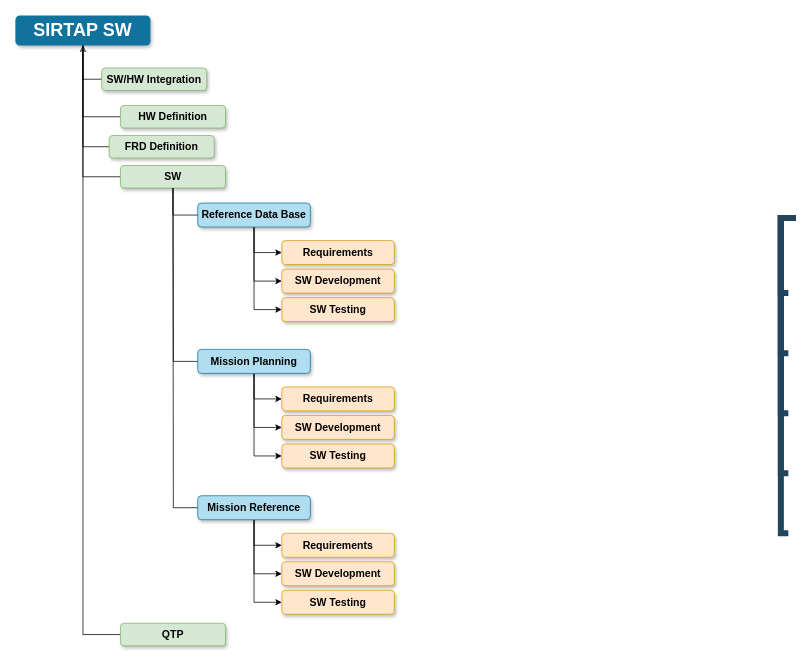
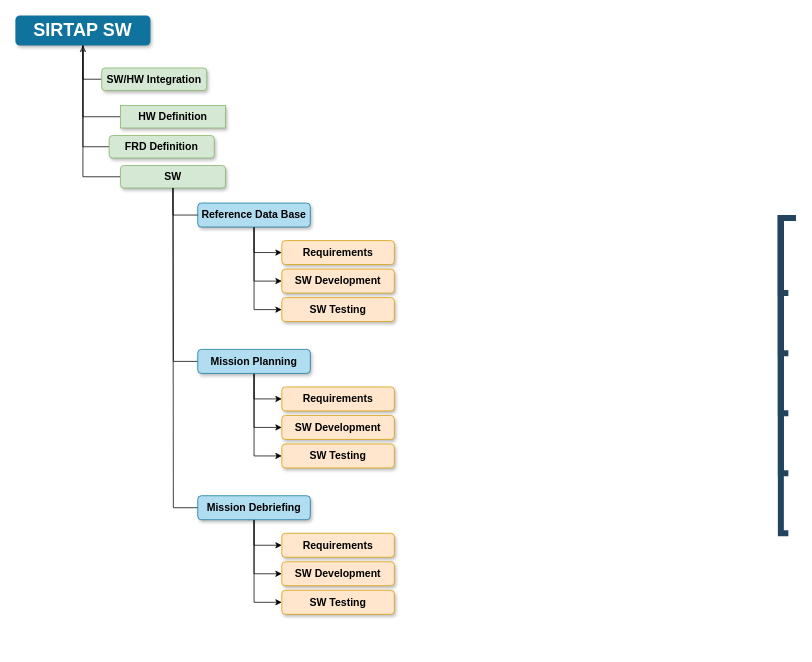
  <mxCell id="0" />
  <mxCell id="1" parent="0" />
- <mxCell id="2" style="edgeStyle=orthogonalEdgeStyle;rounded=0;orthogonalLoop=1;jettySize=auto;html=1;exitX=0.5;exitY=1;exitDx=0;exitDy=0;entryX=0;entryY=0.5;entryDx=0;entryDy=0;endArrow=none;endFill=0;" edge="1" parent="1" source="3" target="44"><mxGeometry relative="1" as="geometry" /></mxCell>
  <mxCell id="3" value="SIRTAP SW" style="whiteSpace=wrap;rounded=1;shadow=1;fillColor=#10739E;strokeColor=none;fontColor=#FFFFFF;fontStyle=1;fontSize=24" parent="1" vertex="1"><mxGeometry x="20" y="20" width="180" height="40" as="geometry" /></mxCell>
  <mxCell id="4" style="edgeStyle=orthogonalEdgeStyle;rounded=0;orthogonalLoop=1;jettySize=auto;html=1;exitX=0;exitY=0.5;exitDx=0;exitDy=0;endArrow=none;endFill=0;" edge="1" parent="1" source="5" target="3"><mxGeometry relative="1" as="geometry" /></mxCell>
  <mxCell id="5" value="SW/HW Integration" style="whiteSpace=wrap;rounded=1;fillColor=#d5e8d4;strokeColor=#82b366;shadow=1;fontStyle=1;fontSize=14" parent="1" vertex="1"><mxGeometry x="135" y="90" width="140" height="30" as="geometry" /></mxCell>
  <mxCell id="6" value="" style="edgeStyle=elbowEdgeStyle;elbow=horizontal;rounded=0;fontColor=#000000;endArrow=none;endFill=0;strokeWidth=8;strokeColor=#23445D;" parent="1" edge="1"><mxGeometry width="100" height="100" relative="1" as="geometry"><mxPoint x="1060" y="290" as="sourcePoint" /><mxPoint x="1050" y="390" as="targetPoint" /><Array as="points"><mxPoint x="1040" y="340" /></Array></mxGeometry></mxCell>
  <mxCell id="7" value="" style="edgeStyle=elbowEdgeStyle;elbow=horizontal;rounded=0;fontColor=#000000;endArrow=none;endFill=0;strokeWidth=8;strokeColor=#23445D;" parent="1" edge="1"><mxGeometry width="100" height="100" relative="1" as="geometry"><mxPoint x="1060" y="290" as="sourcePoint" /><mxPoint x="1050" y="470" as="targetPoint" /><Array as="points"><mxPoint x="1040" y="380" /></Array></mxGeometry></mxCell>
  <mxCell id="8" value="" style="edgeStyle=elbowEdgeStyle;elbow=horizontal;rounded=0;fontColor=#000000;endArrow=none;endFill=0;strokeWidth=8;strokeColor=#23445D;" parent="1" edge="1"><mxGeometry width="100" height="100" relative="1" as="geometry"><mxPoint x="1060" y="290" as="sourcePoint" /><mxPoint x="1050" y="710" as="targetPoint" /><Array as="points"><mxPoint x="1040" y="510" /></Array></mxGeometry></mxCell>
  <mxCell id="9" value="" style="edgeStyle=elbowEdgeStyle;elbow=horizontal;rounded=0;fontColor=#000000;endArrow=none;endFill=0;strokeWidth=8;strokeColor=#23445D;" parent="1" edge="1"><mxGeometry width="100" height="100" relative="1" as="geometry"><mxPoint x="1060" y="290" as="sourcePoint" /><mxPoint x="1050" y="630" as="targetPoint" /><Array as="points"><mxPoint x="1040" y="460" /></Array></mxGeometry></mxCell>
  <mxCell id="10" value="" style="edgeStyle=elbowEdgeStyle;elbow=horizontal;rounded=0;fontColor=#000000;endArrow=none;endFill=0;strokeWidth=8;strokeColor=#23445D;" parent="1" edge="1"><mxGeometry width="100" height="100" relative="1" as="geometry"><mxPoint x="1060" y="290" as="sourcePoint" /><mxPoint x="1050" y="550" as="targetPoint" /><Array as="points"><mxPoint x="1040" y="430" /></Array></mxGeometry></mxCell>
  <mxCell id="11" style="edgeStyle=orthogonalEdgeStyle;rounded=0;orthogonalLoop=1;jettySize=auto;html=1;exitX=0;exitY=0.5;exitDx=0;exitDy=0;endArrow=classic;endFill=0;entryX=0.5;entryY=1;entryDx=0;entryDy=0;" edge="1" parent="1" source="12" target="3"><mxGeometry relative="1" as="geometry"><mxPoint x="110" y="160" as="targetPoint" /></mxGeometry></mxCell>
- <mxCell id="12" value="HW Definition" style="whiteSpace=wrap;rounded=1;fillColor=#d5e8d4;strokeColor=#82b366;shadow=1;fontStyle=1;fontSize=14" vertex="1" parent="1"><mxGeometry x="160" y="140" width="140" height="30" as="geometry" /></mxCell>
+ <mxCell id="12" value="HW Definition" style="whiteSpace=wrap;fillColor=#d5e8d4;strokeColor=#82b366;shadow=1;fontStyle=1;fontSize=14;rounded=0;" vertex="1" parent="1"><mxGeometry x="160" y="140" width="140" height="30" as="geometry" /></mxCell>
  <mxCell id="13" style="edgeStyle=orthogonalEdgeStyle;rounded=0;orthogonalLoop=1;jettySize=auto;html=1;exitX=0;exitY=0.5;exitDx=0;exitDy=0;endArrow=none;endFill=0;entryX=0.5;entryY=1;entryDx=0;entryDy=0;" edge="1" parent="1" source="14" target="3"><mxGeometry relative="1" as="geometry"><mxPoint x="100" y="110" as="targetPoint" /></mxGeometry></mxCell>
  <mxCell id="14" value="FRD Definition" style="whiteSpace=wrap;rounded=1;fillColor=#d5e8d4;strokeColor=#82b366;shadow=1;fontStyle=1;fontSize=14" vertex="1" parent="1"><mxGeometry x="145" y="180" width="140" height="30" as="geometry" /></mxCell>
  <mxCell id="15" style="edgeStyle=orthogonalEdgeStyle;rounded=0;orthogonalLoop=1;jettySize=auto;html=1;exitX=0;exitY=0.5;exitDx=0;exitDy=0;entryX=0.5;entryY=1;entryDx=0;entryDy=0;endArrow=none;endFill=0;" edge="1" parent="1" source="16" target="3"><mxGeometry relative="1" as="geometry" /></mxCell>
  <mxCell id="16" value="SW" style="whiteSpace=wrap;rounded=1;fillColor=#d5e8d4;strokeColor=#82b366;shadow=1;fontStyle=1;fontSize=14" vertex="1" parent="1"><mxGeometry x="160" y="220" width="140" height="30" as="geometry" /></mxCell>
  <mxCell id="17" value="" style="group" vertex="1" connectable="0" parent="1"><mxGeometry x="263" y="270" width="220" height="158" as="geometry" /></mxCell>
  <mxCell id="18" style="edgeStyle=orthogonalEdgeStyle;rounded=0;orthogonalLoop=1;jettySize=auto;html=1;exitX=0.5;exitY=1;exitDx=0;exitDy=0;entryX=0;entryY=0.5;entryDx=0;entryDy=0;" edge="1" parent="17" source="21" target="22"><mxGeometry relative="1" as="geometry" /></mxCell>
  <mxCell id="19" style="edgeStyle=orthogonalEdgeStyle;rounded=0;orthogonalLoop=1;jettySize=auto;html=1;exitX=0.5;exitY=1;exitDx=0;exitDy=0;entryX=0;entryY=0.5;entryDx=0;entryDy=0;" edge="1" parent="17" source="21" target="23"><mxGeometry relative="1" as="geometry" /></mxCell>
  <mxCell id="20" style="edgeStyle=orthogonalEdgeStyle;rounded=0;orthogonalLoop=1;jettySize=auto;html=1;exitX=0.5;exitY=1;exitDx=0;exitDy=0;entryX=0;entryY=0.5;entryDx=0;entryDy=0;" edge="1" parent="17" source="21" target="24"><mxGeometry relative="1" as="geometry" /></mxCell>
  <mxCell id="21" value="Reference Data Base" style="whiteSpace=wrap;rounded=1;fillColor=#b1ddf0;strokeColor=#10739e;shadow=1;fontStyle=1;fontSize=14;" vertex="1" parent="17"><mxGeometry width="150" height="32" as="geometry" /></mxCell>
  <mxCell id="22" value="Requirements" style="whiteSpace=wrap;rounded=1;fillColor=#ffe6cc;strokeColor=#d79b00;shadow=1;fontStyle=1;fontSize=14;" vertex="1" parent="17"><mxGeometry x="112" y="50" width="150" height="32" as="geometry" /></mxCell>
  <mxCell id="23" value="SW Development" style="whiteSpace=wrap;rounded=1;fillColor=#ffe6cc;strokeColor=#d79b00;shadow=1;fontStyle=1;fontSize=14;" vertex="1" parent="17"><mxGeometry x="112" y="88" width="150" height="32" as="geometry" /></mxCell>
  <mxCell id="24" value="SW Testing" style="whiteSpace=wrap;rounded=1;fillColor=#ffe6cc;strokeColor=#d79b00;shadow=1;fontStyle=1;fontSize=14;" vertex="1" parent="17"><mxGeometry x="112" y="126" width="150" height="32" as="geometry" /></mxCell>
  <mxCell id="25" value="" style="group" vertex="1" connectable="0" parent="1"><mxGeometry x="263" y="465" width="220" height="158" as="geometry" /></mxCell>
  <mxCell id="26" style="edgeStyle=orthogonalEdgeStyle;rounded=0;orthogonalLoop=1;jettySize=auto;html=1;exitX=0;exitY=0.5;exitDx=0;exitDy=0;endArrow=none;endFill=0;" edge="1" parent="25" source="30"><mxGeometry relative="1" as="geometry"><mxPoint x="-33" y="-215" as="targetPoint" /></mxGeometry></mxCell>
  <mxCell id="27" style="edgeStyle=orthogonalEdgeStyle;rounded=0;orthogonalLoop=1;jettySize=auto;html=1;exitX=0.5;exitY=1;exitDx=0;exitDy=0;entryX=0;entryY=0.5;entryDx=0;entryDy=0;" edge="1" parent="25" source="30" target="31"><mxGeometry relative="1" as="geometry" /></mxCell>
  <mxCell id="28" style="edgeStyle=orthogonalEdgeStyle;rounded=0;orthogonalLoop=1;jettySize=auto;html=1;exitX=0.5;exitY=1;exitDx=0;exitDy=0;entryX=0;entryY=0.5;entryDx=0;entryDy=0;" edge="1" parent="25" source="30" target="32"><mxGeometry relative="1" as="geometry" /></mxCell>
  <mxCell id="29" style="edgeStyle=orthogonalEdgeStyle;rounded=0;orthogonalLoop=1;jettySize=auto;html=1;exitX=0.5;exitY=1;exitDx=0;exitDy=0;entryX=0;entryY=0.5;entryDx=0;entryDy=0;" edge="1" parent="25" source="30" target="33"><mxGeometry relative="1" as="geometry" /></mxCell>
  <mxCell id="30" value="Mission Planning" style="whiteSpace=wrap;rounded=1;fillColor=#b1ddf0;strokeColor=#10739e;shadow=1;fontStyle=1;fontSize=14;" vertex="1" parent="25"><mxGeometry width="150" height="32" as="geometry" /></mxCell>
  <mxCell id="31" value="Requirements" style="whiteSpace=wrap;rounded=1;fillColor=#ffe6cc;strokeColor=#d79b00;shadow=1;fontStyle=1;fontSize=14;" vertex="1" parent="25"><mxGeometry x="112" y="50" width="150" height="32" as="geometry" /></mxCell>
  <mxCell id="32" value="SW Development" style="whiteSpace=wrap;rounded=1;fillColor=#ffe6cc;strokeColor=#d79b00;shadow=1;fontStyle=1;fontSize=14;" vertex="1" parent="25"><mxGeometry x="112" y="88" width="150" height="32" as="geometry" /></mxCell>
  <mxCell id="33" value="SW Testing" style="whiteSpace=wrap;rounded=1;fillColor=#ffe6cc;strokeColor=#d79b00;shadow=1;fontStyle=1;fontSize=14;" vertex="1" parent="25"><mxGeometry x="112" y="126" width="150" height="32" as="geometry" /></mxCell>
  <mxCell id="34" value="" style="group" vertex="1" connectable="0" parent="1"><mxGeometry x="263" y="660" width="220" height="158" as="geometry" /></mxCell>
  <mxCell id="35" style="edgeStyle=orthogonalEdgeStyle;rounded=0;orthogonalLoop=1;jettySize=auto;html=1;exitX=0;exitY=0.5;exitDx=0;exitDy=0;endArrow=none;endFill=0;" edge="1" parent="34" source="39"><mxGeometry relative="1" as="geometry"><mxPoint x="-33" y="-410" as="targetPoint" /></mxGeometry></mxCell>
  <mxCell id="36" style="edgeStyle=orthogonalEdgeStyle;rounded=0;orthogonalLoop=1;jettySize=auto;html=1;exitX=0.5;exitY=1;exitDx=0;exitDy=0;entryX=0;entryY=0.5;entryDx=0;entryDy=0;" edge="1" parent="34" source="39" target="40"><mxGeometry relative="1" as="geometry" /></mxCell>
  <mxCell id="37" style="edgeStyle=orthogonalEdgeStyle;rounded=0;orthogonalLoop=1;jettySize=auto;html=1;exitX=0.5;exitY=1;exitDx=0;exitDy=0;entryX=0;entryY=0.5;entryDx=0;entryDy=0;" edge="1" parent="34" source="39" target="41"><mxGeometry relative="1" as="geometry" /></mxCell>
  <mxCell id="38" style="edgeStyle=orthogonalEdgeStyle;rounded=0;orthogonalLoop=1;jettySize=auto;html=1;exitX=0.5;exitY=1;exitDx=0;exitDy=0;entryX=0;entryY=0.5;entryDx=0;entryDy=0;" edge="1" parent="34" source="39" target="42"><mxGeometry relative="1" as="geometry" /></mxCell>
- <mxCell id="39" value="Mission Reference" style="whiteSpace=wrap;rounded=1;fillColor=#b1ddf0;strokeColor=#10739e;shadow=1;fontStyle=1;fontSize=14;" vertex="1" parent="34"><mxGeometry width="150" height="32" as="geometry" /></mxCell>
+ <mxCell id="39" value="Mission Debriefing" style="whiteSpace=wrap;rounded=1;fillColor=#b1ddf0;strokeColor=#10739e;shadow=1;fontStyle=1;fontSize=14;" vertex="1" parent="34"><mxGeometry width="150" height="32" as="geometry" /></mxCell>
  <mxCell id="40" value="Requirements" style="whiteSpace=wrap;rounded=1;fillColor=#ffe6cc;strokeColor=#d79b00;shadow=1;fontStyle=1;fontSize=14;" vertex="1" parent="34"><mxGeometry x="112" y="50" width="150" height="32" as="geometry" /></mxCell>
  <mxCell id="41" value="SW Development" style="whiteSpace=wrap;rounded=1;fillColor=#ffe6cc;strokeColor=#d79b00;shadow=1;fontStyle=1;fontSize=14;" vertex="1" parent="34"><mxGeometry x="112" y="88" width="150" height="32" as="geometry" /></mxCell>
  <mxCell id="42" value="SW Testing" style="whiteSpace=wrap;rounded=1;fillColor=#ffe6cc;strokeColor=#d79b00;shadow=1;fontStyle=1;fontSize=14;" vertex="1" parent="34"><mxGeometry x="112" y="126" width="150" height="32" as="geometry" /></mxCell>
  <mxCell id="43" style="edgeStyle=orthogonalEdgeStyle;rounded=0;orthogonalLoop=1;jettySize=auto;html=1;exitX=0;exitY=0.5;exitDx=0;exitDy=0;entryX=0.5;entryY=1;entryDx=0;entryDy=0;endArrow=none;endFill=0;" edge="1" parent="1" source="21" target="16"><mxGeometry relative="1" as="geometry" /></mxCell>
- <mxCell id="44" value="QTP" style="whiteSpace=wrap;rounded=1;fillColor=#d5e8d4;strokeColor=#82b366;shadow=1;fontStyle=1;fontSize=14" vertex="1" parent="1"><mxGeometry x="160" y="830" width="140" height="30" as="geometry" /></mxCell>
